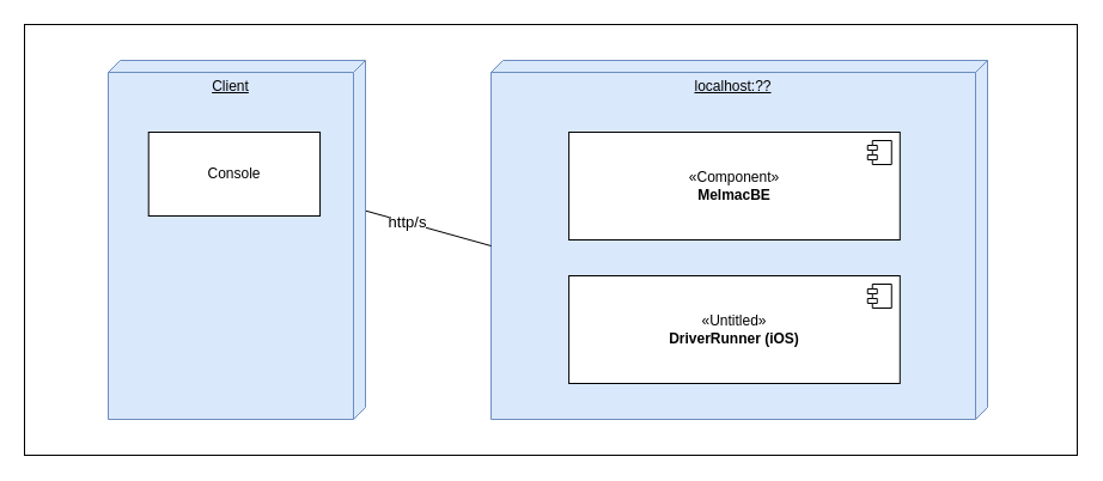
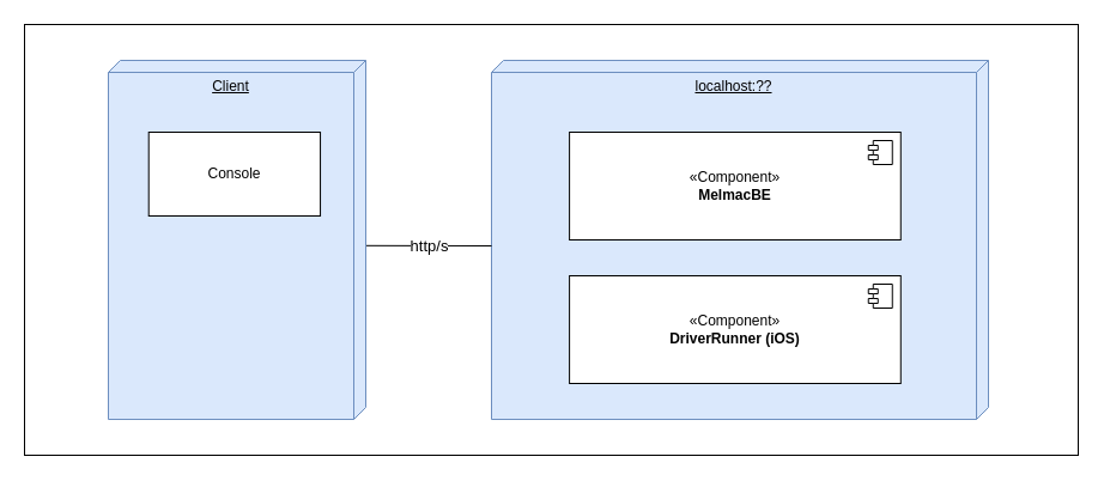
  <mxCell id="0" />
  <mxCell id="1" parent="0" />
  <mxCell id="2" style="edgeStyle=none;html=1;exitX=0;exitY=0;exitDx=155;exitDy=255;exitPerimeter=0;entryX=0.551;entryY=0.355;entryDx=0;entryDy=0;entryPerimeter=0;" parent="1" source="8" target="5" edge="1"><mxGeometry relative="1" as="geometry" /></mxCell>
  <mxCell id="3" style="edgeStyle=none;html=1;exitX=0;exitY=0;exitDx=155;exitDy=415;exitPerimeter=0;entryX=0.075;entryY=0.487;entryDx=0;entryDy=0;entryPerimeter=0;" parent="1" source="8" target="5" edge="1"><mxGeometry relative="1" as="geometry" /></mxCell>
  <mxCell id="4" value="Untitled Layer" parent="0" />
  <mxCell id="5" value="" style="rounded=0;whiteSpace=wrap;html=1;labelBorderColor=none;" parent="4" vertex="1"><mxGeometry x="20" y="20" width="880" height="360" as="geometry" /></mxCell>
  <mxCell id="6" parent="0" />
  <mxCell id="7" value="" style="group;" parent="6" vertex="1" connectable="0"><mxGeometry x="410" y="50" width="415" height="300" as="geometry" /></mxCell>
  <mxCell id="8" value="localhost:??" style="verticalAlign=top;align=center;spacingTop=8;spacingLeft=2;spacingRight=12;shape=cube;size=10;direction=south;fontStyle=4;html=1;whiteSpace=wrap;fillColor=#dae8fc;strokeColor=#6c8ebf;" parent="7" vertex="1"><mxGeometry width="415" height="300" as="geometry" /></mxCell>
  <mxCell id="9" value="«Component&lt;span style=&quot;background-color: initial;&quot;&gt;»&lt;/span&gt;&lt;div&gt;&lt;b&gt;MelmacBE&lt;/b&gt;&lt;/div&gt;" style="html=1;dropTarget=0;whiteSpace=wrap;" parent="7" vertex="1"><mxGeometry x="65.098" y="60" width="276.667" height="90" as="geometry" /></mxCell>
  <mxCell id="10" value="" style="shape=module;jettyWidth=8;jettyHeight=4;" parent="9" vertex="1"><mxGeometry x="1" width="20" height="20" relative="1" as="geometry"><mxPoint x="-27" y="7" as="offset" /></mxGeometry></mxCell>
- <mxCell id="11" value="«Untitled&lt;span style=&quot;background-color: initial;&quot;&gt;»&lt;/span&gt;&lt;div&gt;&lt;b&gt;DriverRunner (iOS)&lt;/b&gt;&lt;/div&gt;" style="html=1;dropTarget=0;whiteSpace=wrap;" parent="7" vertex="1"><mxGeometry x="65.098" y="180" width="276.667" height="90" as="geometry" /></mxCell>
+ <mxCell id="11" value="«Component&lt;span style=&quot;background-color: initial;&quot;&gt;»&lt;/span&gt;&lt;div&gt;&lt;b&gt;DriverRunner (iOS)&lt;/b&gt;&lt;/div&gt;" style="html=1;dropTarget=0;whiteSpace=wrap;" parent="7" vertex="1"><mxGeometry x="65.098" y="180" width="276.667" height="90" as="geometry" /></mxCell>
  <mxCell id="12" value="" style="shape=module;jettyWidth=8;jettyHeight=4;" parent="11" vertex="1"><mxGeometry x="1" width="20" height="20" relative="1" as="geometry"><mxPoint x="-27" y="7" as="offset" /></mxGeometry></mxCell>
- <mxCell id="13" value="&lt;font style=&quot;font-size: 13px;&quot;&gt;http/s&lt;/font&gt;" style="edgeStyle=none;html=1;exitX=0;exitY=0;exitDx=155;exitDy=415;exitPerimeter=0;endArrow=none;endFill=0;" parent="6" source="8" target="16" edge="1"><mxGeometry x="-0.016" relative="1" as="geometry"><mxPoint x="307" y="205" as="targetPoint" /><mxPoint as="offset" /></mxGeometry></mxCell>
+ <mxCell id="13" value="&lt;font style=&quot;font-size: 13px;&quot;&gt;http/s&lt;/font&gt;" style="edgeStyle=none;html=1;exitX=0;exitY=0;exitDx=155;exitDy=415;exitPerimeter=0;endArrow=none;endFill=0;entryX=0.516;entryY=0.002;entryDx=0;entryDy=0;entryPerimeter=0;" parent="6" source="8" target="15" edge="1"><mxGeometry x="-0.016" relative="1" as="geometry"><mxPoint x="307" y="205" as="targetPoint" /><mxPoint as="offset" /></mxGeometry></mxCell>
  <mxCell id="14" value="" style="group;" parent="6" vertex="1" connectable="0"><mxGeometry x="90" y="50" width="215" height="300" as="geometry" /></mxCell>
  <mxCell id="15" value="Client" style="verticalAlign=top;align=center;spacingTop=8;spacingLeft=2;spacingRight=12;shape=cube;size=10;direction=south;fontStyle=4;html=1;whiteSpace=wrap;fillColor=#dae8fc;strokeColor=#6c8ebf;" parent="14" vertex="1"><mxGeometry width="215" height="300" as="geometry" /></mxCell>
  <mxCell id="16" value="Console" style="html=1;dropTarget=0;whiteSpace=wrap;" parent="14" vertex="1"><mxGeometry x="33.725" y="60" width="143.333" height="70" as="geometry" /></mxCell>
